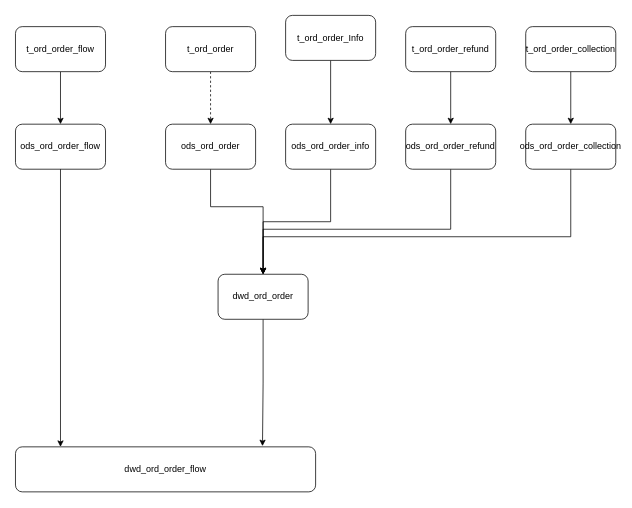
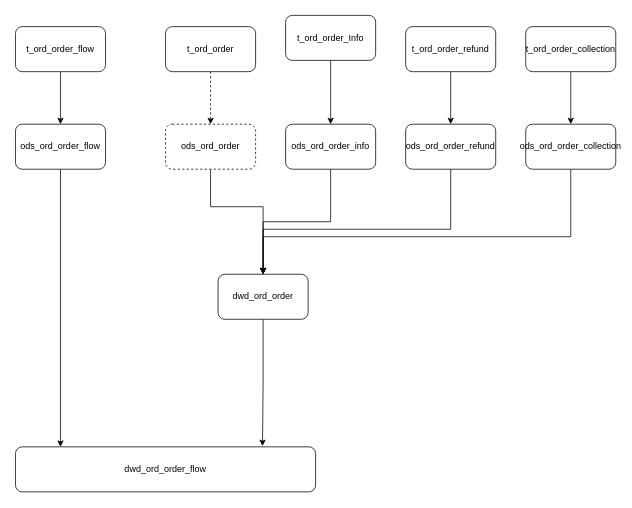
  <mxCell id="0" />
  <mxCell id="1" parent="0" />
  <mxCell id="2" value="ods_ord_order_flow" style="rounded=1;whiteSpace=wrap;html=1;" parent="1" vertex="1"><mxGeometry x="20" y="165" width="120" height="60" as="geometry" /></mxCell>
  <mxCell id="3" style="edgeStyle=orthogonalEdgeStyle;rounded=0;orthogonalLoop=1;jettySize=auto;html=1;" parent="1" source="4" target="2" edge="1"><mxGeometry relative="1" as="geometry" /></mxCell>
  <mxCell id="4" value="t_ord_order_flow" style="rounded=1;whiteSpace=wrap;html=1;" parent="1" vertex="1"><mxGeometry x="20" y="35" width="120" height="60" as="geometry" /></mxCell>
  <mxCell id="5" style="edgeStyle=orthogonalEdgeStyle;rounded=0;orthogonalLoop=1;jettySize=auto;html=1;" parent="1" source="6" target="14" edge="1"><mxGeometry relative="1" as="geometry"><Array as="points"><mxPoint x="280" y="275" /><mxPoint x="350" y="275" /></Array></mxGeometry></mxCell>
- <mxCell id="6" value="ods_ord_order" style="rounded=1;whiteSpace=wrap;html=1;" parent="1" vertex="1"><mxGeometry x="220" y="165" width="120" height="60" as="geometry" /></mxCell>
+ <mxCell id="6" value="ods_ord_order" style="rounded=1;whiteSpace=wrap;html=1;dashed=1;" parent="1" vertex="1"><mxGeometry x="220" y="165" width="120" height="60" as="geometry" /></mxCell>
  <mxCell id="7" style="edgeStyle=orthogonalEdgeStyle;rounded=0;orthogonalLoop=1;jettySize=auto;html=1;dashed=1;" parent="1" source="8" target="6" edge="1"><mxGeometry relative="1" as="geometry" /></mxCell>
  <mxCell id="8" value="t_ord_order" style="rounded=1;whiteSpace=wrap;html=1;" parent="1" vertex="1"><mxGeometry x="220" y="35" width="120" height="60" as="geometry" /></mxCell>
  <mxCell id="9" style="edgeStyle=orthogonalEdgeStyle;rounded=0;orthogonalLoop=1;jettySize=auto;html=1;entryX=0.5;entryY=0;entryDx=0;entryDy=0;" parent="1" source="10" target="14" edge="1"><mxGeometry relative="1" as="geometry" /></mxCell>
  <mxCell id="10" value="ods_ord_order_info" style="rounded=1;whiteSpace=wrap;html=1;" parent="1" vertex="1"><mxGeometry x="380" y="165" width="120" height="60" as="geometry" /></mxCell>
  <mxCell id="11" style="edgeStyle=orthogonalEdgeStyle;rounded=0;orthogonalLoop=1;jettySize=auto;html=1;" parent="1" source="12" target="10" edge="1"><mxGeometry relative="1" as="geometry" /></mxCell>
  <mxCell id="12" value="t_ord_order_Info" style="rounded=1;whiteSpace=wrap;html=1;" parent="1" vertex="1"><mxGeometry x="380" y="20" width="120" height="60" as="geometry" /></mxCell>
  <mxCell id="13" style="edgeStyle=orthogonalEdgeStyle;rounded=0;orthogonalLoop=1;jettySize=auto;html=1;entryX=0.823;entryY=-0.017;entryDx=0;entryDy=0;entryPerimeter=0;" edge="1" parent="1" source="14" target="15"><mxGeometry relative="1" as="geometry"><mxPoint x="350" y="565" as="targetPoint" /></mxGeometry></mxCell>
  <mxCell id="14" value="dwd_ord_order" style="rounded=1;whiteSpace=wrap;html=1;" parent="1" vertex="1"><mxGeometry x="290" y="365" width="120" height="60" as="geometry" /></mxCell>
  <mxCell id="15" value="dwd_ord_order_flow" style="rounded=1;whiteSpace=wrap;html=1;" parent="1" vertex="1"><mxGeometry x="20" y="595" width="400" height="60" as="geometry" /></mxCell>
  <mxCell id="16" style="edgeStyle=orthogonalEdgeStyle;rounded=0;orthogonalLoop=1;jettySize=auto;html=1;entryX=0.5;entryY=0;entryDx=0;entryDy=0;" edge="1" parent="1" source="17" target="14"><mxGeometry relative="1" as="geometry"><Array as="points"><mxPoint x="760" y="315" /><mxPoint x="350" y="315" /></Array></mxGeometry></mxCell>
  <mxCell id="17" value="ods_ord_order_collection" style="rounded=1;whiteSpace=wrap;html=1;" parent="1" vertex="1"><mxGeometry x="700" y="165" width="120" height="60" as="geometry" /></mxCell>
  <mxCell id="18" style="edgeStyle=orthogonalEdgeStyle;rounded=0;orthogonalLoop=1;jettySize=auto;html=1;" parent="1" source="19" target="17" edge="1"><mxGeometry relative="1" as="geometry" /></mxCell>
  <mxCell id="19" value="t_ord_order_collection" style="rounded=1;whiteSpace=wrap;html=1;" parent="1" vertex="1"><mxGeometry x="700" y="35" width="120" height="60" as="geometry" /></mxCell>
  <mxCell id="20" style="edgeStyle=orthogonalEdgeStyle;rounded=0;orthogonalLoop=1;jettySize=auto;html=1;entryX=0.5;entryY=0;entryDx=0;entryDy=0;" edge="1" parent="1" source="21" target="14"><mxGeometry relative="1" as="geometry"><Array as="points"><mxPoint x="600" y="305" /><mxPoint x="350" y="305" /></Array></mxGeometry></mxCell>
  <mxCell id="21" value="ods_ord_order_refund" style="rounded=1;whiteSpace=wrap;html=1;" parent="1" vertex="1"><mxGeometry x="540" y="165" width="120" height="60" as="geometry" /></mxCell>
  <mxCell id="22" style="edgeStyle=orthogonalEdgeStyle;rounded=0;orthogonalLoop=1;jettySize=auto;html=1;" parent="1" source="23" target="21" edge="1"><mxGeometry relative="1" as="geometry" /></mxCell>
  <mxCell id="23" value="t_ord_order_refund" style="rounded=1;whiteSpace=wrap;html=1;" parent="1" vertex="1"><mxGeometry x="540" y="35" width="120" height="60" as="geometry" /></mxCell>
  <mxCell id="24" style="edgeStyle=orthogonalEdgeStyle;rounded=0;orthogonalLoop=1;jettySize=auto;html=1;entryX=0.15;entryY=0;entryDx=0;entryDy=0;entryPerimeter=0;" edge="1" parent="1" source="2" target="15"><mxGeometry relative="1" as="geometry" /></mxCell>
